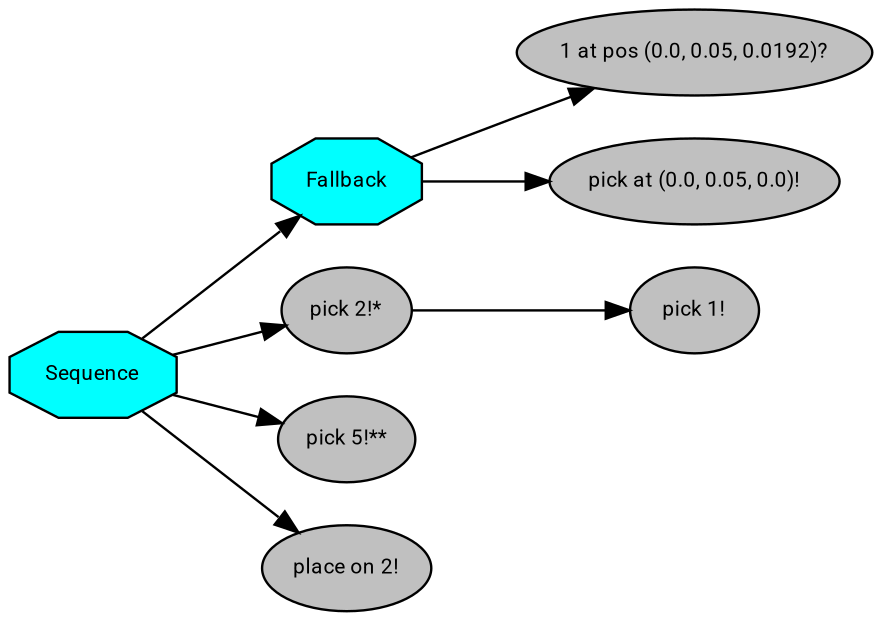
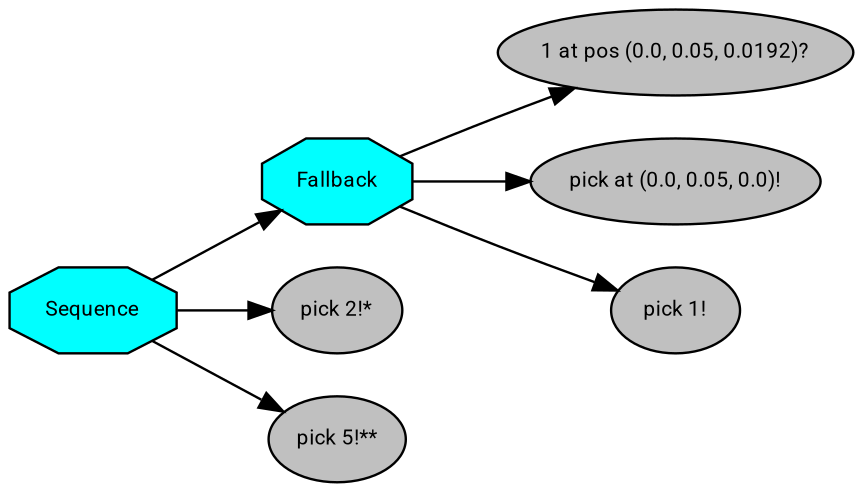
  digraph {
    fontname=Roboto
    ordering=out
    rankdir=LR
    node [fillcolor=gray fontcolor=black fontname=Roboto fontsize=9 shape=ellipse style=filled]
    edge [fontname=Roboto]
    n1 [fillcolor=cyan label=Sequence shape=octagon]
    n2 [fillcolor=cyan label=Fallback shape=octagon]
    n3 [label="pick 2!*"]
    n4 [label="pick 5!**"]
-   n5 [label="place on 2!"]
    n6 [label="1 at pos (0.0, 0.05, 0.0192)?"]
    n7 [label="pick at (0.0, 0.05, 0.0)!"]
    n8 [label="pick 1!"]
    n1 -> n2
    n1 -> n3
    n1 -> n4
-   n1 -> n5
    n2 -> n6
    n2 -> n7
-   n3 -> n8
+   n2 -> n8
  }
